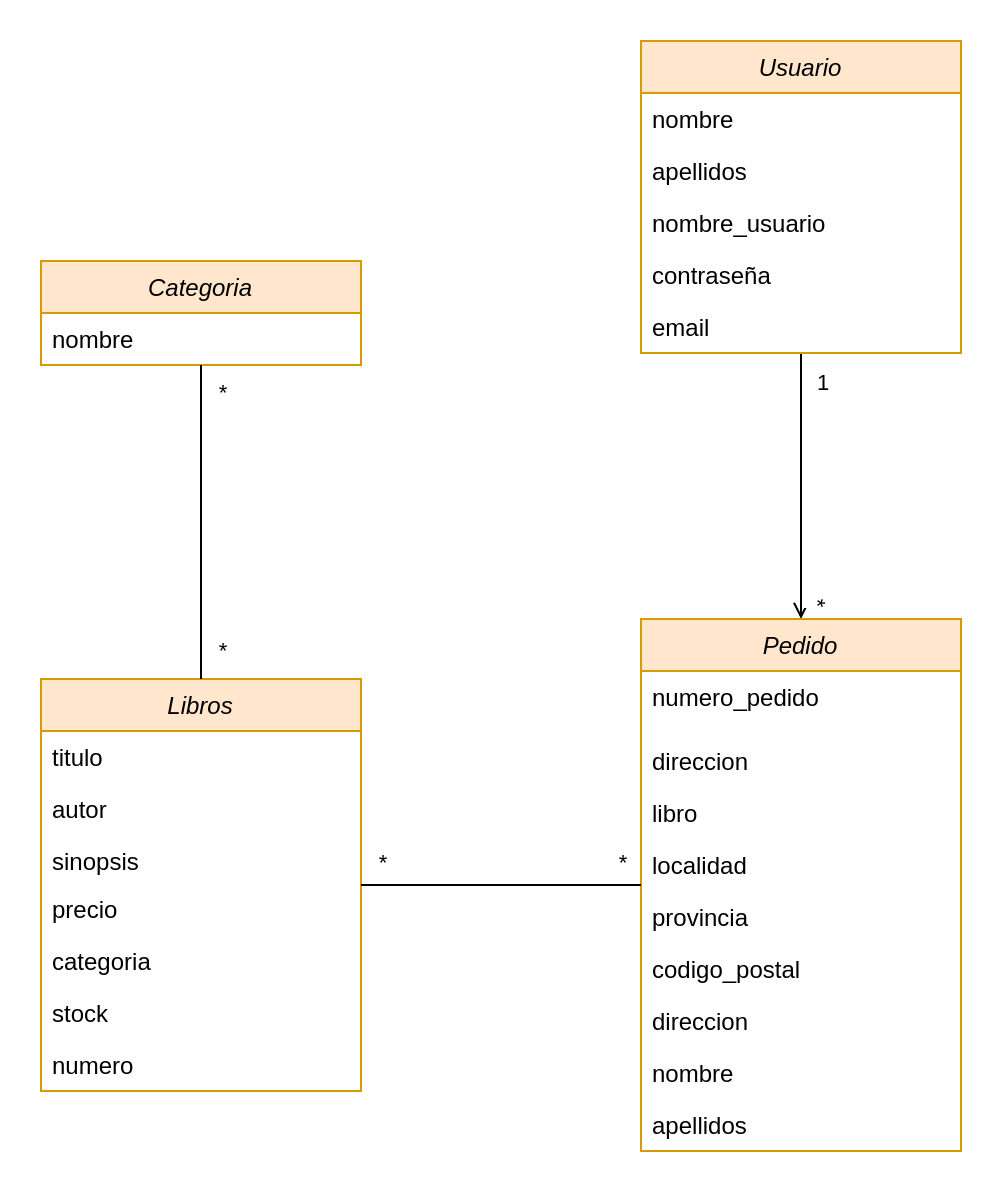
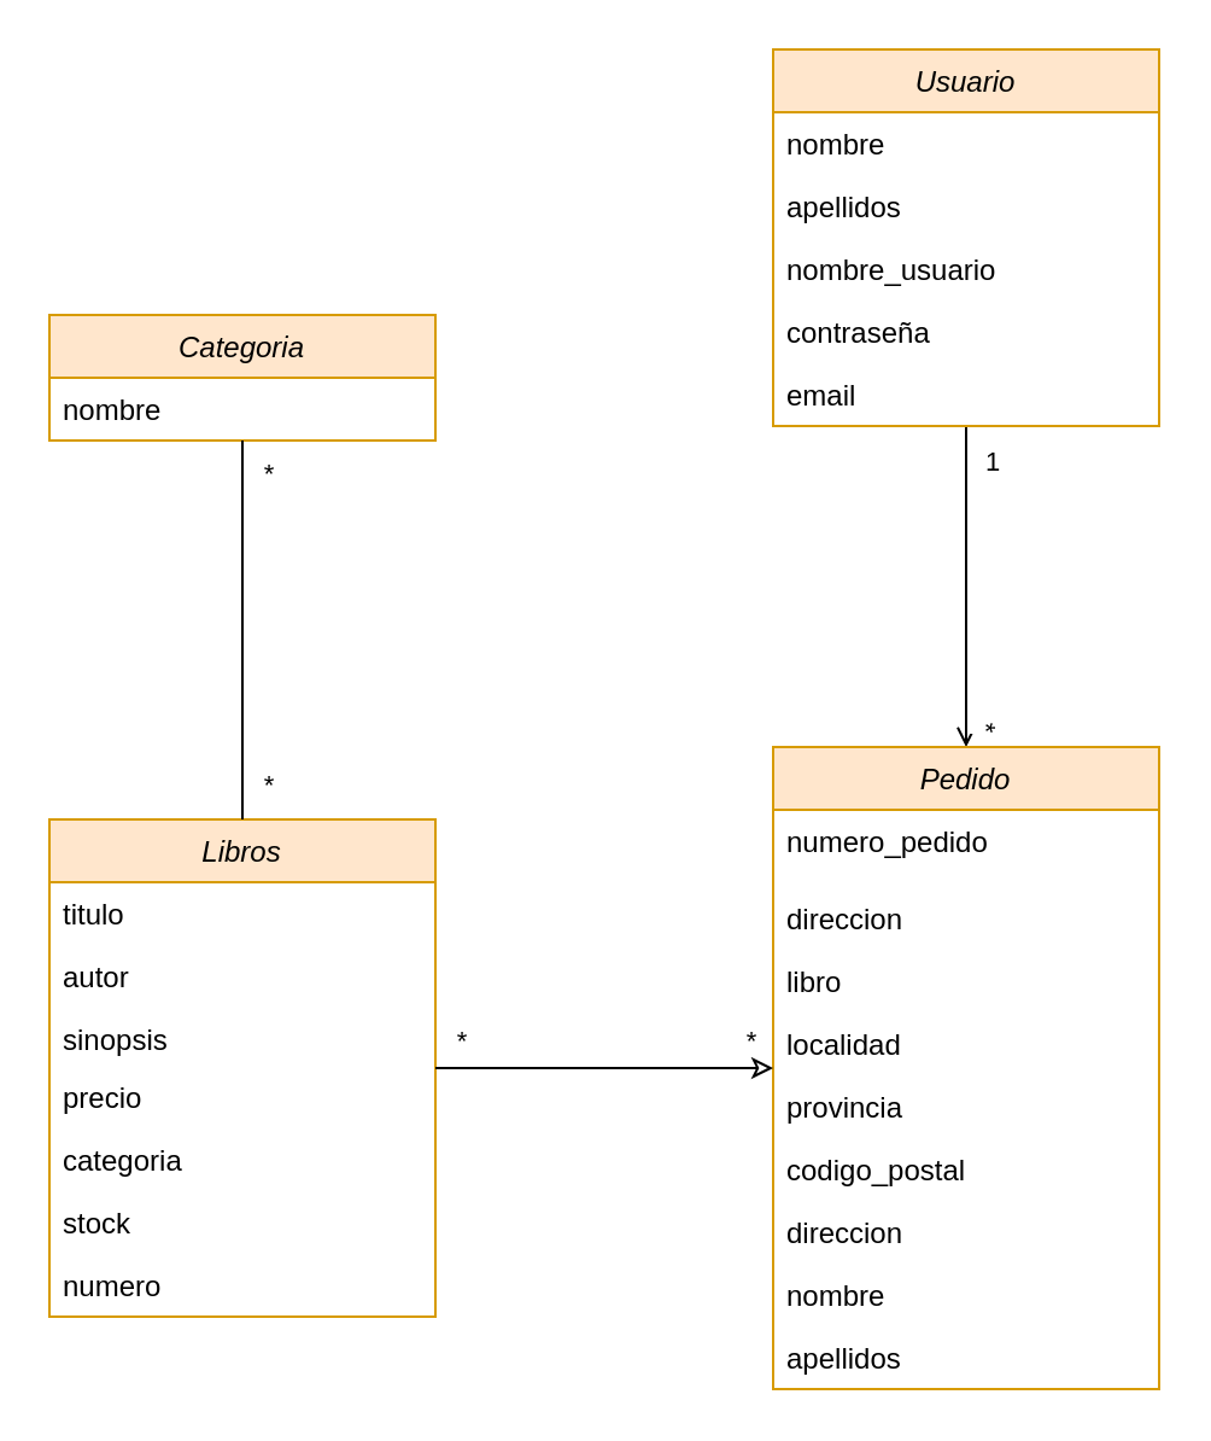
  <mxCell id="0" />
  <mxCell id="1" parent="0" />
  <mxCell id="2" style="edgeStyle=orthogonalEdgeStyle;rounded=0;orthogonalLoop=1;jettySize=auto;html=1;endArrow=open;endFill=0;" edge="1" parent="1" source="5" target="11"><mxGeometry relative="1" as="geometry"><mxPoint x="400" y="250" as="targetPoint" /></mxGeometry></mxCell>
  <mxCell id="3" value="1" style="edgeLabel;html=1;align=center;verticalAlign=middle;resizable=0;points=[];" vertex="1" connectable="0" parent="2"><mxGeometry x="-0.787" y="-1" relative="1" as="geometry"><mxPoint x="11" as="offset" /></mxGeometry></mxCell>
  <mxCell id="4" value="*" style="edgeLabel;html=1;align=center;verticalAlign=middle;resizable=0;points=[];rotation=90;" vertex="1" connectable="0" parent="2"><mxGeometry x="0.938" y="2" relative="1" as="geometry"><mxPoint x="8" y="-5" as="offset" /></mxGeometry></mxCell>
  <mxCell id="5" value="Usuario" style="swimlane;fontStyle=2;align=center;verticalAlign=top;childLayout=stackLayout;horizontal=1;startSize=26;horizontalStack=0;resizeParent=1;resizeLast=0;collapsible=1;marginBottom=0;rounded=0;shadow=0;strokeWidth=1;fillColor=#ffe6cc;strokeColor=#d79b00;" parent="1" vertex="1"><mxGeometry x="320" y="20" width="160" height="156" as="geometry"><mxRectangle x="230" y="140" width="160" height="26" as="alternateBounds" /></mxGeometry></mxCell>
  <mxCell id="6" value="nombre" style="text;align=left;verticalAlign=top;spacingLeft=4;spacingRight=4;overflow=hidden;rotatable=0;points=[[0,0.5],[1,0.5]];portConstraint=eastwest;" parent="5" vertex="1"><mxGeometry y="26" width="160" height="26" as="geometry" /></mxCell>
  <mxCell id="7" value="apellidos&#10;" style="text;align=left;verticalAlign=top;spacingLeft=4;spacingRight=4;overflow=hidden;rotatable=0;points=[[0,0.5],[1,0.5]];portConstraint=eastwest;rounded=0;shadow=0;html=0;" parent="5" vertex="1"><mxGeometry y="52" width="160" height="26" as="geometry" /></mxCell>
  <mxCell id="8" value="nombre_usuario&#10;" style="text;align=left;verticalAlign=top;spacingLeft=4;spacingRight=4;overflow=hidden;rotatable=0;points=[[0,0.5],[1,0.5]];portConstraint=eastwest;" parent="5" vertex="1"><mxGeometry y="78" width="160" height="26" as="geometry" /></mxCell>
  <mxCell id="9" value="contraseña" style="text;align=left;verticalAlign=top;spacingLeft=4;spacingRight=4;overflow=hidden;rotatable=0;points=[[0,0.5],[1,0.5]];portConstraint=eastwest;" vertex="1" parent="5"><mxGeometry y="104" width="160" height="26" as="geometry" /></mxCell>
  <mxCell id="10" value="email" style="text;align=left;verticalAlign=top;spacingLeft=4;spacingRight=4;overflow=hidden;rotatable=0;points=[[0,0.5],[1,0.5]];portConstraint=eastwest;" vertex="1" parent="5"><mxGeometry y="130" width="160" height="26" as="geometry" /></mxCell>
  <mxCell id="11" value="Pedido&#10;" style="swimlane;fontStyle=2;align=center;verticalAlign=top;childLayout=stackLayout;horizontal=1;startSize=26;horizontalStack=0;resizeParent=1;resizeLast=0;collapsible=1;marginBottom=0;rounded=0;shadow=0;strokeWidth=1;fillColor=#ffe6cc;strokeColor=#d79b00;" vertex="1" parent="1"><mxGeometry x="320" y="309" width="160" height="266" as="geometry"><mxRectangle x="230" y="140" width="160" height="26" as="alternateBounds" /></mxGeometry></mxCell>
  <mxCell id="12" value="numero_pedido" style="text;align=left;verticalAlign=top;spacingLeft=4;spacingRight=4;overflow=hidden;rotatable=0;points=[[0,0.5],[1,0.5]];portConstraint=eastwest;" vertex="1" parent="11"><mxGeometry y="26" width="160" height="32" as="geometry" /></mxCell>
  <mxCell id="13" value="direccion&#10;" style="text;align=left;verticalAlign=top;spacingLeft=4;spacingRight=4;overflow=hidden;rotatable=0;points=[[0,0.5],[1,0.5]];portConstraint=eastwest;rounded=0;shadow=0;html=0;" vertex="1" parent="11"><mxGeometry y="58" width="160" height="26" as="geometry" /></mxCell>
  <mxCell id="14" value="libro&#10;" style="text;align=left;verticalAlign=top;spacingLeft=4;spacingRight=4;overflow=hidden;rotatable=0;points=[[0,0.5],[1,0.5]];portConstraint=eastwest;rounded=0;shadow=0;html=0;" vertex="1" parent="11"><mxGeometry y="84" width="160" height="26" as="geometry" /></mxCell>
  <mxCell id="15" value="localidad" style="text;align=left;verticalAlign=top;spacingLeft=4;spacingRight=4;overflow=hidden;rotatable=0;points=[[0,0.5],[1,0.5]];portConstraint=eastwest;rounded=0;shadow=0;html=0;" vertex="1" parent="11"><mxGeometry y="110" width="160" height="26" as="geometry" /></mxCell>
  <mxCell id="16" value="provincia&#10;" style="text;align=left;verticalAlign=top;spacingLeft=4;spacingRight=4;overflow=hidden;rotatable=0;points=[[0,0.5],[1,0.5]];portConstraint=eastwest;rounded=0;shadow=0;html=0;" vertex="1" parent="11"><mxGeometry y="136" width="160" height="26" as="geometry" /></mxCell>
  <mxCell id="17" value="codigo_postal" style="text;align=left;verticalAlign=top;spacingLeft=4;spacingRight=4;overflow=hidden;rotatable=0;points=[[0,0.5],[1,0.5]];portConstraint=eastwest;rounded=0;shadow=0;html=0;" vertex="1" parent="11"><mxGeometry y="162" width="160" height="26" as="geometry" /></mxCell>
  <mxCell id="18" value="direccion" style="text;align=left;verticalAlign=top;spacingLeft=4;spacingRight=4;overflow=hidden;rotatable=0;points=[[0,0.5],[1,0.5]];portConstraint=eastwest;rounded=0;shadow=0;html=0;" vertex="1" parent="11"><mxGeometry y="188" width="160" height="26" as="geometry" /></mxCell>
  <mxCell id="19" value="nombre" style="text;align=left;verticalAlign=top;spacingLeft=4;spacingRight=4;overflow=hidden;rotatable=0;points=[[0,0.5],[1,0.5]];portConstraint=eastwest;rounded=0;shadow=0;html=0;" vertex="1" parent="11"><mxGeometry y="214" width="160" height="26" as="geometry" /></mxCell>
  <mxCell id="20" value="apellidos&#10;" style="text;align=left;verticalAlign=top;spacingLeft=4;spacingRight=4;overflow=hidden;rotatable=0;points=[[0,0.5],[1,0.5]];portConstraint=eastwest;rounded=0;shadow=0;html=0;" vertex="1" parent="11"><mxGeometry y="240" width="160" height="26" as="geometry" /></mxCell>
  <mxCell id="21" value="Libros" style="swimlane;fontStyle=2;align=center;verticalAlign=top;childLayout=stackLayout;horizontal=1;startSize=26;horizontalStack=0;resizeParent=1;resizeLast=0;collapsible=1;marginBottom=0;rounded=0;shadow=0;strokeWidth=1;fillColor=#ffe6cc;strokeColor=#d79b00;" vertex="1" parent="1"><mxGeometry x="20" y="339" width="160" height="206" as="geometry"><mxRectangle x="230" y="140" width="160" height="26" as="alternateBounds" /></mxGeometry></mxCell>
  <mxCell id="22" value="titulo&#10;" style="text;align=left;verticalAlign=top;spacingLeft=4;spacingRight=4;overflow=hidden;rotatable=0;points=[[0,0.5],[1,0.5]];portConstraint=eastwest;" vertex="1" parent="21"><mxGeometry y="26" width="160" height="26" as="geometry" /></mxCell>
  <mxCell id="23" value="autor" style="text;align=left;verticalAlign=top;spacingLeft=4;spacingRight=4;overflow=hidden;rotatable=0;points=[[0,0.5],[1,0.5]];portConstraint=eastwest;rounded=0;shadow=0;html=0;" vertex="1" parent="21"><mxGeometry y="52" width="160" height="26" as="geometry" /></mxCell>
  <mxCell id="24" value="sinopsis&#10;" style="text;align=left;verticalAlign=top;spacingLeft=4;spacingRight=4;overflow=hidden;rotatable=0;points=[[0,0.5],[1,0.5]];portConstraint=eastwest;rounded=0;shadow=0;html=0;" vertex="1" parent="21"><mxGeometry y="78" width="160" height="24" as="geometry" /></mxCell>
  <mxCell id="25" value="precio&#10;" style="text;align=left;verticalAlign=top;spacingLeft=4;spacingRight=4;overflow=hidden;rotatable=0;points=[[0,0.5],[1,0.5]];portConstraint=eastwest;" vertex="1" parent="21"><mxGeometry y="102" width="160" height="26" as="geometry" /></mxCell>
  <mxCell id="26" value="categoria" style="text;align=left;verticalAlign=top;spacingLeft=4;spacingRight=4;overflow=hidden;rotatable=0;points=[[0,0.5],[1,0.5]];portConstraint=eastwest;" vertex="1" parent="21"><mxGeometry y="128" width="160" height="26" as="geometry" /></mxCell>
  <mxCell id="27" value="stock" style="text;align=left;verticalAlign=top;spacingLeft=4;spacingRight=4;overflow=hidden;rotatable=0;points=[[0,0.5],[1,0.5]];portConstraint=eastwest;" vertex="1" parent="21"><mxGeometry y="154" width="160" height="26" as="geometry" /></mxCell>
  <mxCell id="28" value="numero&#10;" style="text;align=left;verticalAlign=top;spacingLeft=4;spacingRight=4;overflow=hidden;rotatable=0;points=[[0,0.5],[1,0.5]];portConstraint=eastwest;" vertex="1" parent="21"><mxGeometry y="180" width="160" height="26" as="geometry" /></mxCell>
  <mxCell id="29" value="Categoria" style="swimlane;fontStyle=2;align=center;verticalAlign=top;childLayout=stackLayout;horizontal=1;startSize=26;horizontalStack=0;resizeParent=1;resizeLast=0;collapsible=1;marginBottom=0;rounded=0;shadow=0;strokeWidth=1;fillColor=#ffe6cc;strokeColor=#d79b00;" vertex="1" parent="1"><mxGeometry x="20" y="130" width="160" height="52" as="geometry"><mxRectangle x="230" y="140" width="160" height="26" as="alternateBounds" /></mxGeometry></mxCell>
  <mxCell id="30" value="nombre&#10;" style="text;align=left;verticalAlign=top;spacingLeft=4;spacingRight=4;overflow=hidden;rotatable=0;points=[[0,0.5],[1,0.5]];portConstraint=eastwest;" vertex="1" parent="29"><mxGeometry y="26" width="160" height="26" as="geometry" /></mxCell>
  <mxCell id="31" style="edgeStyle=orthogonalEdgeStyle;rounded=0;orthogonalLoop=1;jettySize=auto;html=1;endArrow=none;endFill=0;" edge="1" parent="1" source="21" target="29"><mxGeometry relative="1" as="geometry"><mxPoint x="100" y="190" as="targetPoint" /><mxPoint x="490" y="483" as="sourcePoint" /><Array as="points" /></mxGeometry></mxCell>
  <mxCell id="32" value="*" style="edgeLabel;html=1;align=center;verticalAlign=middle;resizable=0;points=[];" vertex="1" connectable="0" parent="31"><mxGeometry x="0.831" y="1" relative="1" as="geometry"><mxPoint x="11" as="offset" /></mxGeometry></mxCell>
  <mxCell id="33" value="&lt;div&gt;*&lt;/div&gt;" style="edgeLabel;html=1;align=center;verticalAlign=middle;resizable=0;points=[];" vertex="1" connectable="0" parent="31"><mxGeometry x="-0.811" y="-1" relative="1" as="geometry"><mxPoint x="9" as="offset" /></mxGeometry></mxCell>
- <mxCell id="34" style="edgeStyle=orthogonalEdgeStyle;rounded=0;orthogonalLoop=1;jettySize=auto;html=1;endArrow=none;endFill=0;" edge="1" parent="1" source="21" target="11"><mxGeometry relative="1" as="geometry"><mxPoint x="110" y="192" as="targetPoint" /><mxPoint x="110" y="349" as="sourcePoint" /><Array as="points" /></mxGeometry></mxCell>
+ <mxCell id="34" style="edgeStyle=orthogonalEdgeStyle;rounded=0;orthogonalLoop=1;jettySize=auto;html=1;endArrow=classic;endFill=0;" edge="1" parent="1" source="21" target="11"><mxGeometry relative="1" as="geometry"><mxPoint x="110" y="192" as="targetPoint" /><mxPoint x="110" y="349" as="sourcePoint" /><Array as="points" /></mxGeometry></mxCell>
  <mxCell id="35" value="*" style="edgeLabel;html=1;align=center;verticalAlign=middle;resizable=0;points=[];" vertex="1" connectable="0" parent="34"><mxGeometry x="0.831" y="1" relative="1" as="geometry"><mxPoint x="2" y="-11" as="offset" /></mxGeometry></mxCell>
  <mxCell id="36" value="&lt;div&gt;*&lt;/div&gt;" style="edgeLabel;html=1;align=center;verticalAlign=middle;resizable=0;points=[];" vertex="1" connectable="0" parent="34"><mxGeometry x="-0.811" y="-1" relative="1" as="geometry"><mxPoint x="-3" y="-13" as="offset" /></mxGeometry></mxCell>
